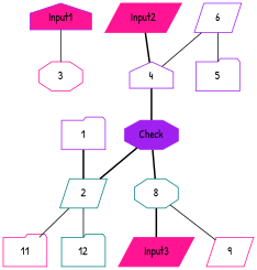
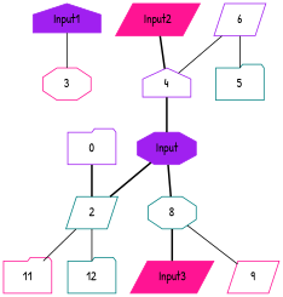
  strict graph {
    fontname="Patrick Hand"
    node [color=purple fontname="Patrick Hand" shape=parallelogram]
    edge [fontname="Patrick Hand"]
-   Input1 [shape=house style=filled fillcolor=deeppink]
+   Input1 [shape=house style=filled]
    3 [color=deeppink shape=octagon]
-   1 [shape=folder]
+   1 [shape=folder label=0]
    2 [color=teal]
    Input2 [color=deeppink style=filled]
    4 [shape=house]
-   Check [shape=octagon style=filled]
-   5 [shape=folder]
+   Check [shape=octagon style=filled label=Input]
+   5 [color=teal shape=folder]
    Input3 [color=deeppink style=filled]
    8 [color=teal shape=octagon]
    11 [color=deeppink shape=folder]
    12 [color=teal shape=folder]
    9 [color=deeppink]
    6
    Input1 -- 3
    1 -- 2 [style=bold]
    2 -- 11
    2 -- 12
    Input2 -- 4 [style=bold]
    4 -- Check [style=bold]
    Check -- 2 [style=bold]
    Check -- 8 [style=bold]
    8 -- Input3 [style=bold]
    8 -- 9
    6 -- 4
    6 -- 5
  }
